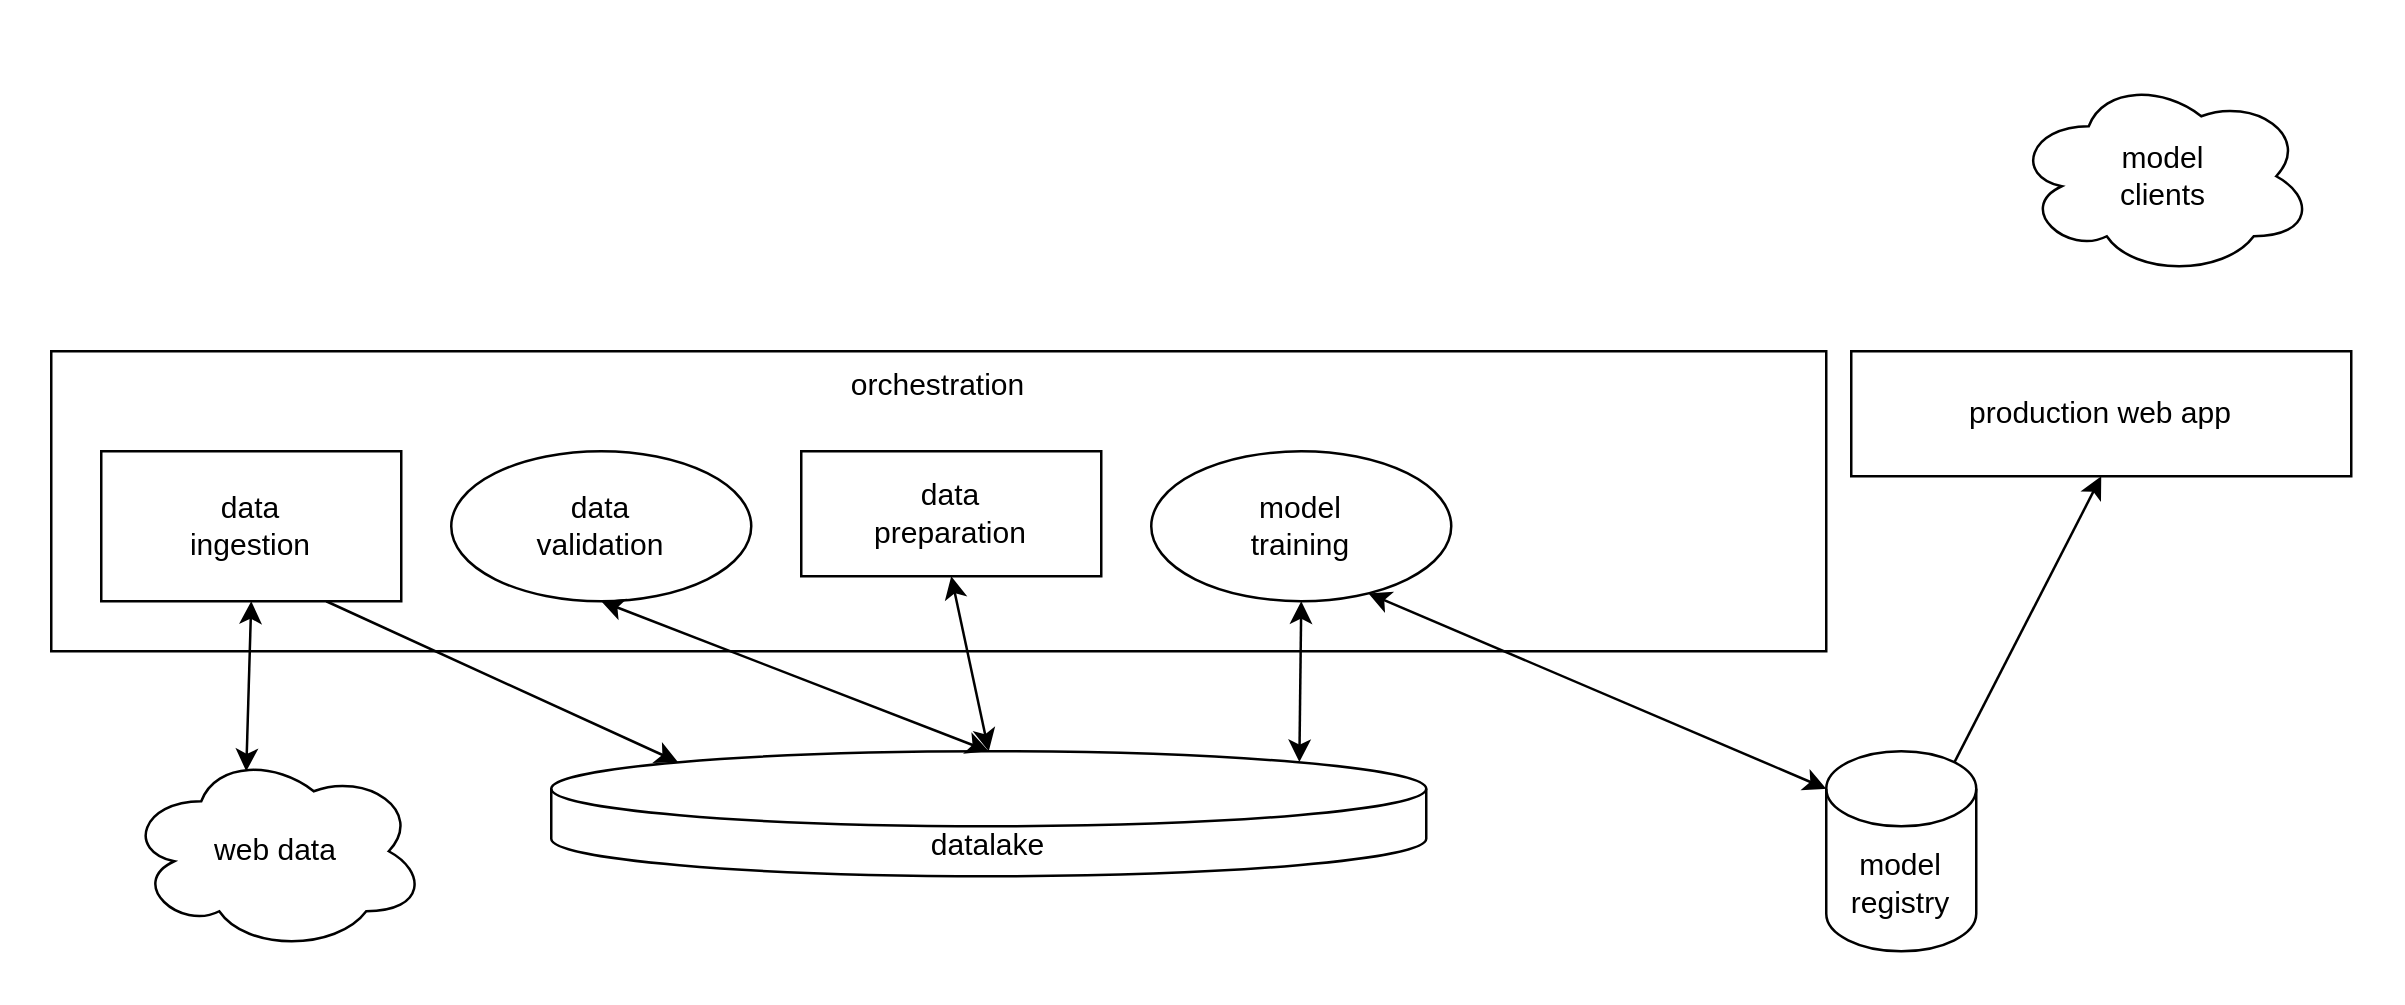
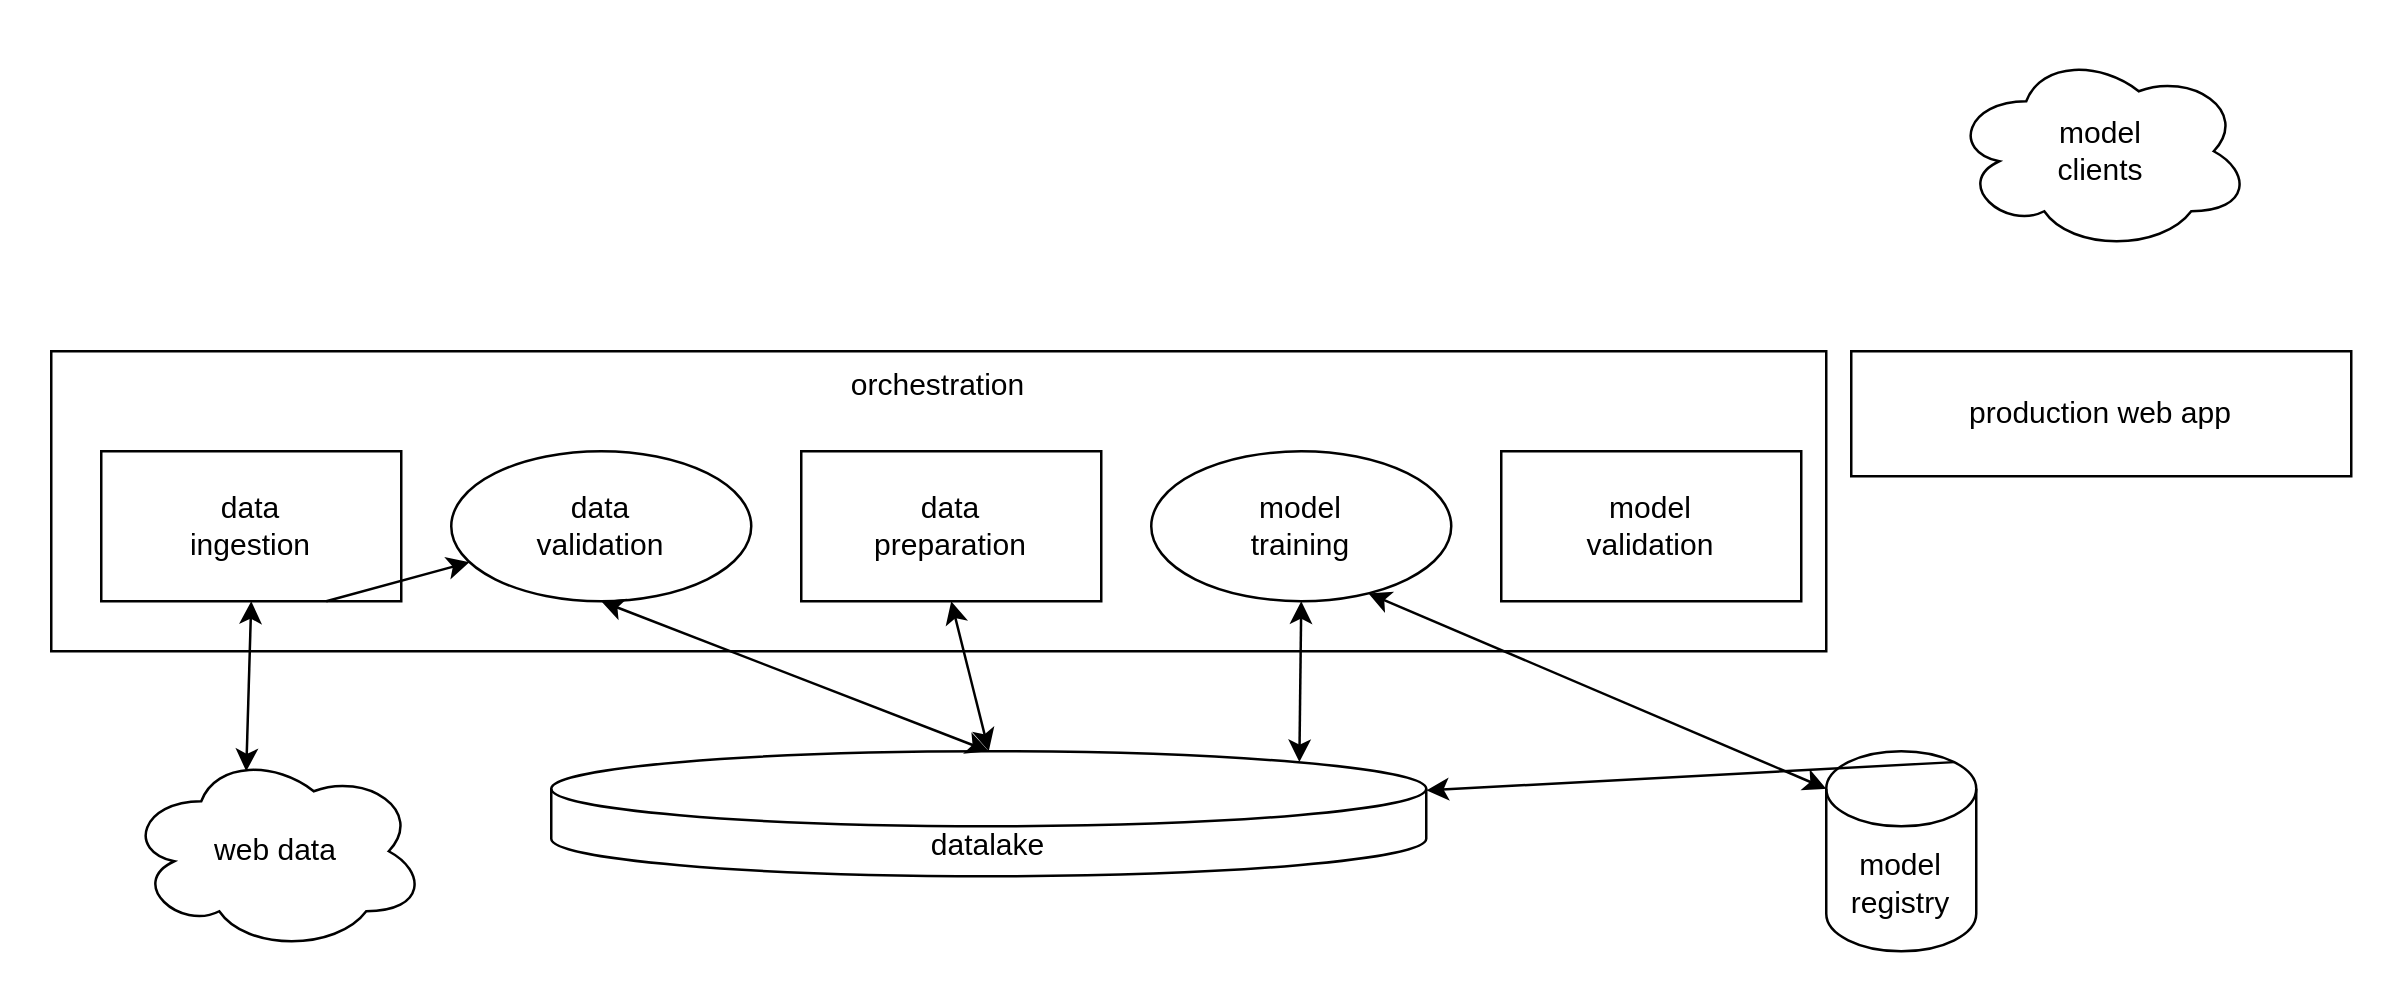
  <mxCell id="0" />
  <mxCell id="1" parent="0" />
  <mxCell id="2" value="orchestration" style="rounded=0;whiteSpace=wrap;html=1;verticalAlign=top;align=center;" vertex="1" parent="1"><mxGeometry x="20" y="140" width="710" height="120" as="geometry" /></mxCell>
  <mxCell id="3" value="data&lt;br&gt;ingestion" style="rounded=0;whiteSpace=wrap;html=1;" vertex="1" parent="1"><mxGeometry x="40" y="180" width="120" height="60" as="geometry" /></mxCell>
  <mxCell id="4" value="web data" style="ellipse;shape=cloud;whiteSpace=wrap;html=1;" vertex="1" parent="1"><mxGeometry x="50" y="300" width="120" height="80" as="geometry" /></mxCell>
  <mxCell id="5" value="datalake" style="shape=cylinder3;whiteSpace=wrap;html=1;boundedLbl=1;backgroundOutline=1;size=15;" vertex="1" parent="1"><mxGeometry x="220" y="300" width="350" height="50" as="geometry" /></mxCell>
  <mxCell id="6" value="" style="endArrow=classic;startArrow=classic;html=1;rounded=0;entryX=0.5;entryY=1;entryDx=0;entryDy=0;exitX=0.4;exitY=0.1;exitDx=0;exitDy=0;exitPerimeter=0;" edge="1" parent="1" source="4" target="3"><mxGeometry width="50" height="50" relative="1" as="geometry"><mxPoint x="140" y="460" as="sourcePoint" /><mxPoint x="190" y="410" as="targetPoint" /></mxGeometry></mxCell>
- <mxCell id="7" value="" style="endArrow=classic;html=1;rounded=0;entryX=0.145;entryY=0;entryDx=0;entryDy=4.35;entryPerimeter=0;exitX=0.75;exitY=1;exitDx=0;exitDy=0;" edge="1" parent="1" source="3" target="5"><mxGeometry width="50" height="50" relative="1" as="geometry"><mxPoint x="130" y="440" as="sourcePoint" /><mxPoint x="180" y="390" as="targetPoint" /></mxGeometry></mxCell>
+ <mxCell id="7" value="" style="endArrow=classic;html=1;rounded=0;exitX=0.75;exitY=1;exitDx=0;exitDy=0;" edge="1" parent="1" source="3" target="8"><mxGeometry width="50" height="50" relative="1" as="geometry"><mxPoint x="130" y="440" as="sourcePoint" /><mxPoint x="180" y="390" as="targetPoint" /></mxGeometry></mxCell>
  <mxCell id="8" value="data&lt;br&gt;validation" style="ellipse;whiteSpace=wrap;html=1;" vertex="1" parent="1"><mxGeometry x="180" y="180" width="120" height="60" as="geometry" /></mxCell>
  <mxCell id="9" value="" style="endArrow=classic;startArrow=classic;html=1;rounded=0;exitX=0.5;exitY=0;exitDx=0;exitDy=0;exitPerimeter=0;entryX=0.5;entryY=1;entryDx=0;entryDy=0;" edge="1" parent="1" source="5" target="8"><mxGeometry width="50" height="50" relative="1" as="geometry"><mxPoint x="330" y="500" as="sourcePoint" /><mxPoint x="380" y="450" as="targetPoint" /></mxGeometry></mxCell>
  <mxCell id="10" value="model&lt;br&gt;training" style="ellipse;whiteSpace=wrap;html=1;" vertex="1" parent="1"><mxGeometry x="460" y="180" width="120" height="60" as="geometry" /></mxCell>
  <mxCell id="11" value="" style="endArrow=classic;startArrow=classic;html=1;rounded=0;entryX=0.5;entryY=1;entryDx=0;entryDy=0;exitX=0.855;exitY=0;exitDx=0;exitDy=4.35;exitPerimeter=0;" edge="1" parent="1" source="5" target="10"><mxGeometry width="50" height="50" relative="1" as="geometry"><mxPoint x="420" y="420" as="sourcePoint" /><mxPoint x="470" y="370" as="targetPoint" /></mxGeometry></mxCell>
  <mxCell id="12" value="production web app" style="rounded=0;whiteSpace=wrap;html=1;" vertex="1" parent="1"><mxGeometry x="740" y="140" width="200" height="50" as="geometry" /></mxCell>
- <mxCell id="13" value="model&lt;br&gt;clients" style="ellipse;shape=cloud;whiteSpace=wrap;html=1;" vertex="1" parent="1"><mxGeometry x="805" y="30" width="120" height="80" as="geometry" /></mxCell>
+ <mxCell id="13" value="model&lt;br&gt;clients" style="ellipse;shape=cloud;whiteSpace=wrap;html=1;" vertex="1" parent="1"><mxGeometry x="780" y="20" width="120" height="80" as="geometry" /></mxCell>
  <mxCell id="14" value="model&lt;br&gt;registry" style="shape=cylinder3;whiteSpace=wrap;html=1;boundedLbl=1;backgroundOutline=1;size=15;" vertex="1" parent="1"><mxGeometry x="730" y="300" width="60" height="80" as="geometry" /></mxCell>
- <mxCell id="15" value="" style="endArrow=classic;html=1;rounded=0;exitX=0.855;exitY=0;exitDx=0;exitDy=4.35;exitPerimeter=0;entryX=0.5;entryY=1;entryDx=0;entryDy=0;" edge="1" parent="1" source="14" target="12"><mxGeometry width="50" height="50" relative="1" as="geometry"><mxPoint x="690" y="500" as="sourcePoint" /><mxPoint x="740" y="450" as="targetPoint" /></mxGeometry></mxCell>
- <mxCell id="16" value="data&lt;br&gt;preparation" style="rounded=0;whiteSpace=wrap;html=1;" vertex="1" parent="1"><mxGeometry x="320" y="180" width="120" height="50" as="geometry" /></mxCell>
+ <mxCell id="15" value="" style="endArrow=classic;html=1;rounded=0;exitX=0.855;exitY=0;exitDx=0;exitDy=4.35;exitPerimeter=0;" edge="1" parent="1" source="14" target="5"><mxGeometry width="50" height="50" relative="1" as="geometry"><mxPoint x="690" y="500" as="sourcePoint" /><mxPoint x="740" y="450" as="targetPoint" /></mxGeometry></mxCell>
+ <mxCell id="16" value="data&lt;br&gt;preparation" style="rounded=0;whiteSpace=wrap;html=1;" vertex="1" parent="1"><mxGeometry x="320" y="180" width="120" height="60" as="geometry" /></mxCell>
+ <mxCell id="17" value="model&lt;br&gt;validation" style="rounded=0;whiteSpace=wrap;html=1;" vertex="1" parent="1"><mxGeometry x="600" y="180" width="120" height="60" as="geometry" /></mxCell>
  <mxCell id="18" value="" style="endArrow=classic;startArrow=classic;html=1;rounded=0;entryX=0.5;entryY=1;entryDx=0;entryDy=0;exitX=0.5;exitY=0;exitDx=0;exitDy=0;exitPerimeter=0;" edge="1" parent="1" source="5" target="16"><mxGeometry width="50" height="50" relative="1" as="geometry"><mxPoint x="410" y="470" as="sourcePoint" /><mxPoint x="460" y="420" as="targetPoint" /></mxGeometry></mxCell>
  <mxCell id="19" value="" style="endArrow=classic;startArrow=classic;html=1;rounded=0;exitX=0;exitY=0;exitDx=0;exitDy=15;exitPerimeter=0;entryX=0.75;entryY=1;entryDx=0;entryDy=0;" edge="1" parent="1" source="14" target="10"><mxGeometry width="50" height="50" relative="1" as="geometry"><mxPoint x="530" y="470" as="sourcePoint" /><mxPoint x="580" y="420" as="targetPoint" /></mxGeometry></mxCell>
